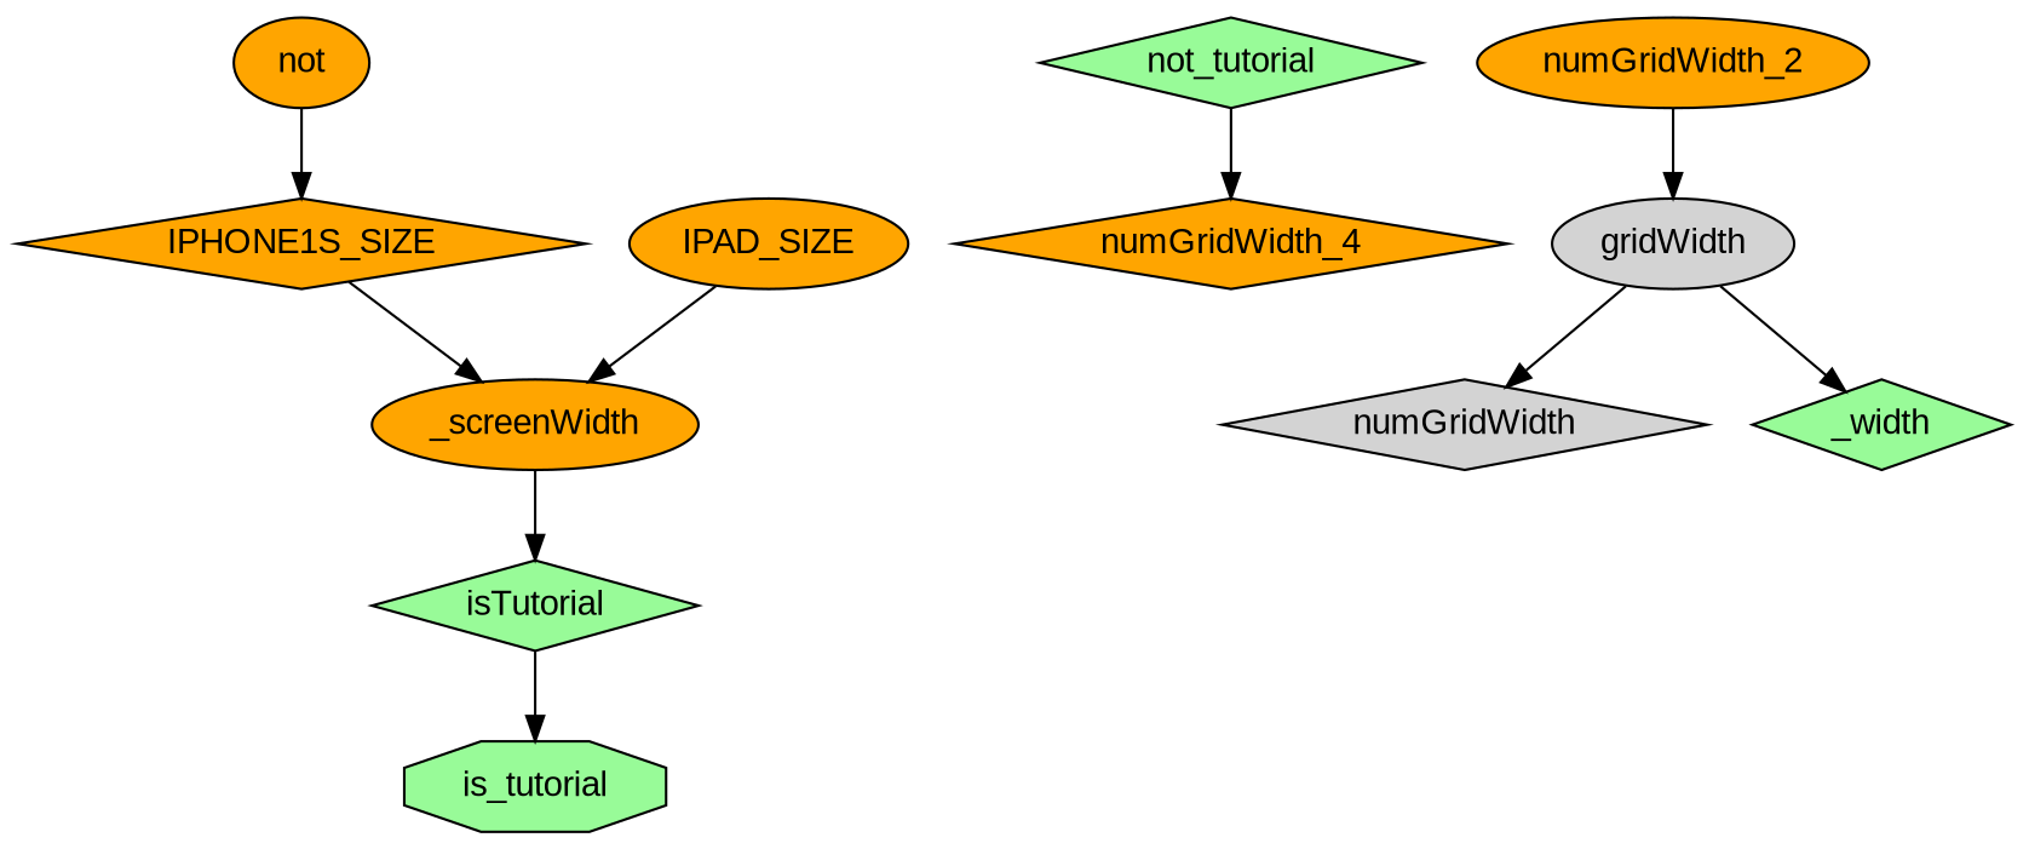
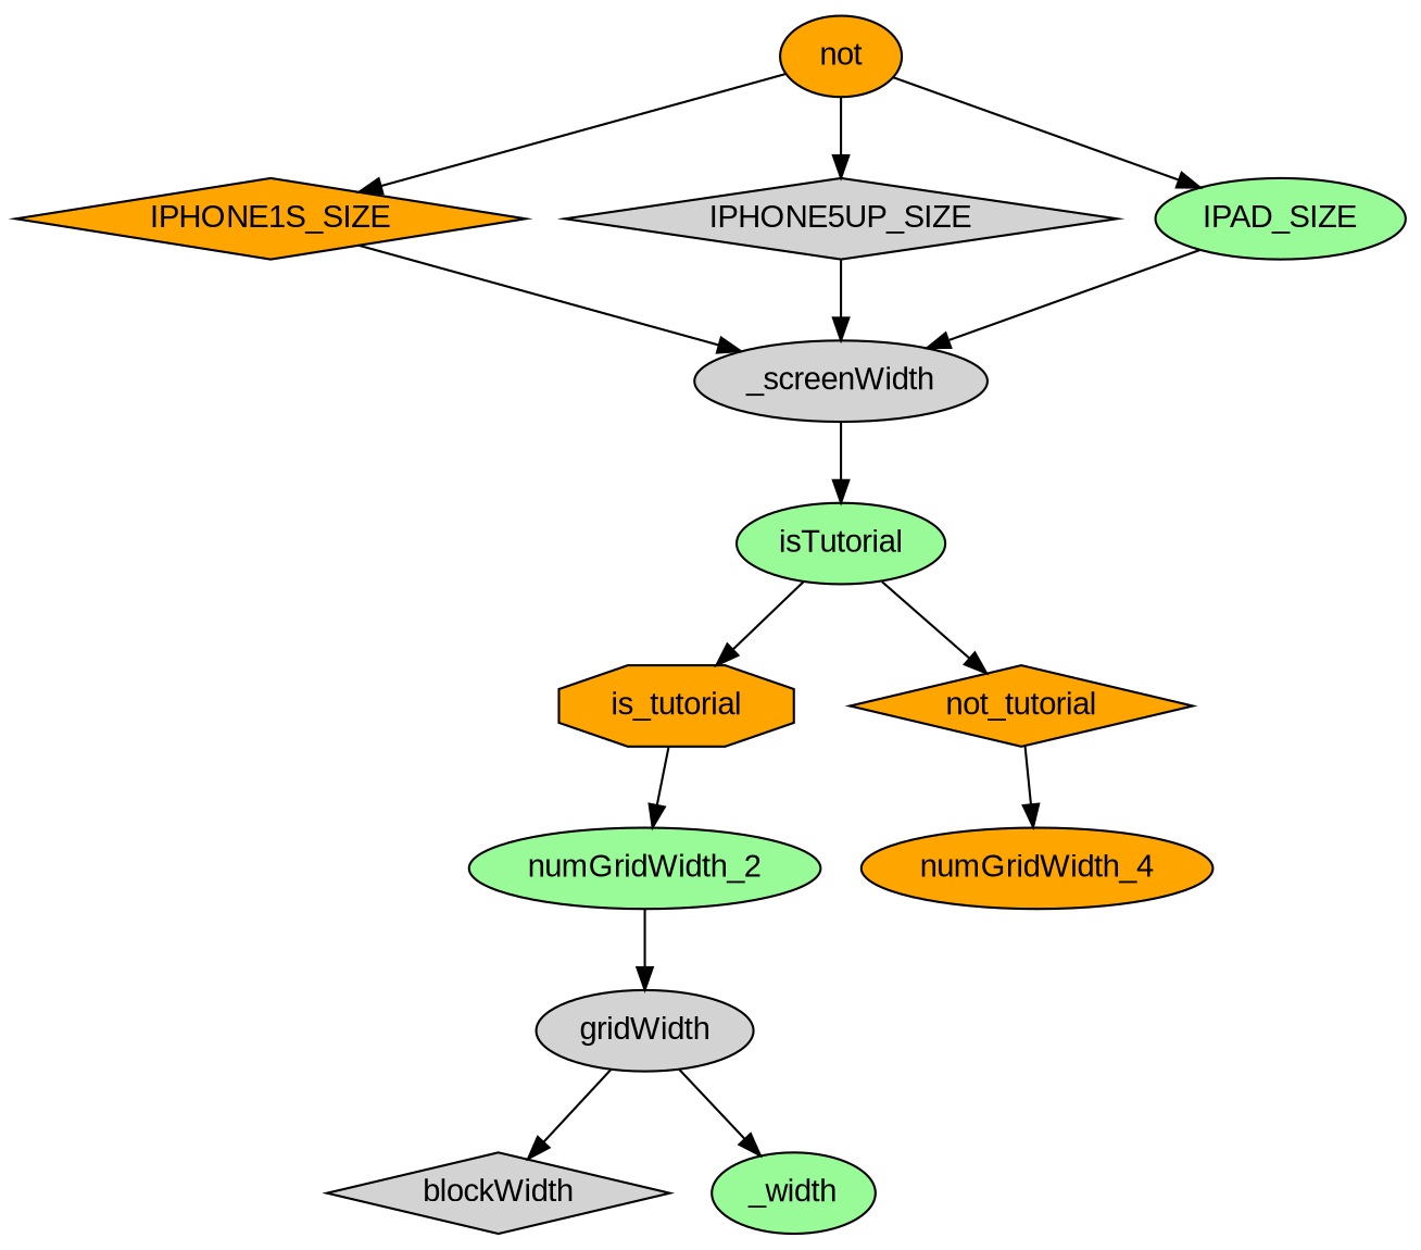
  digraph {
    fontname="Liberation Sans"
    node [fillcolor=palegreen fontname="Liberation Sans" shape=ellipse style=filled]
    edge [fontname="Liberation Sans"]
-   isTutorial [shape=diamond]
-   is_tutorial [shape=octagon]
-   not_tutorial [shape=diamond]
-   numGridWidth_2 [fillcolor=orange]
-   numGridWidth_4 [fillcolor=orange shape=diamond]
+   isTutorial
+   is_tutorial [fillcolor=orange shape=octagon]
+   not_tutorial [fillcolor=orange shape=diamond]
+   numGridWidth_2
+   numGridWidth_4 [fillcolor=orange]
    n6 [fillcolor=orange label=not]
    n7 [fillcolor=orange label=IPHONE1S_SIZE shape=diamond]
-   IPAD_SIZE [fillcolor=orange]
-   _screenWidth [fillcolor=orange]
+   IPHONE5UP_SIZE [fillcolor=lightgrey shape=diamond]
+   IPAD_SIZE
+   _screenWidth [fillcolor=lightgrey]
    gridWidth [fillcolor=lightgrey]
-   blockWidth [fillcolor=lightgrey shape=diamond label=numGridWidth]
-   _width [shape=diamond]
+   blockWidth [fillcolor=lightgrey shape=diamond]
+   _width
    isTutorial -> is_tutorial
+   isTutorial -> not_tutorial
+   is_tutorial -> numGridWidth_2
    not_tutorial -> numGridWidth_4
    numGridWidth_2 -> gridWidth
    n6 -> n7
+   n6 -> IPHONE5UP_SIZE
+   n6 -> IPAD_SIZE
    n7 -> _screenWidth
+   IPHONE5UP_SIZE -> _screenWidth
    IPAD_SIZE -> _screenWidth
    _screenWidth -> isTutorial
    gridWidth -> blockWidth
    gridWidth -> _width
  }
